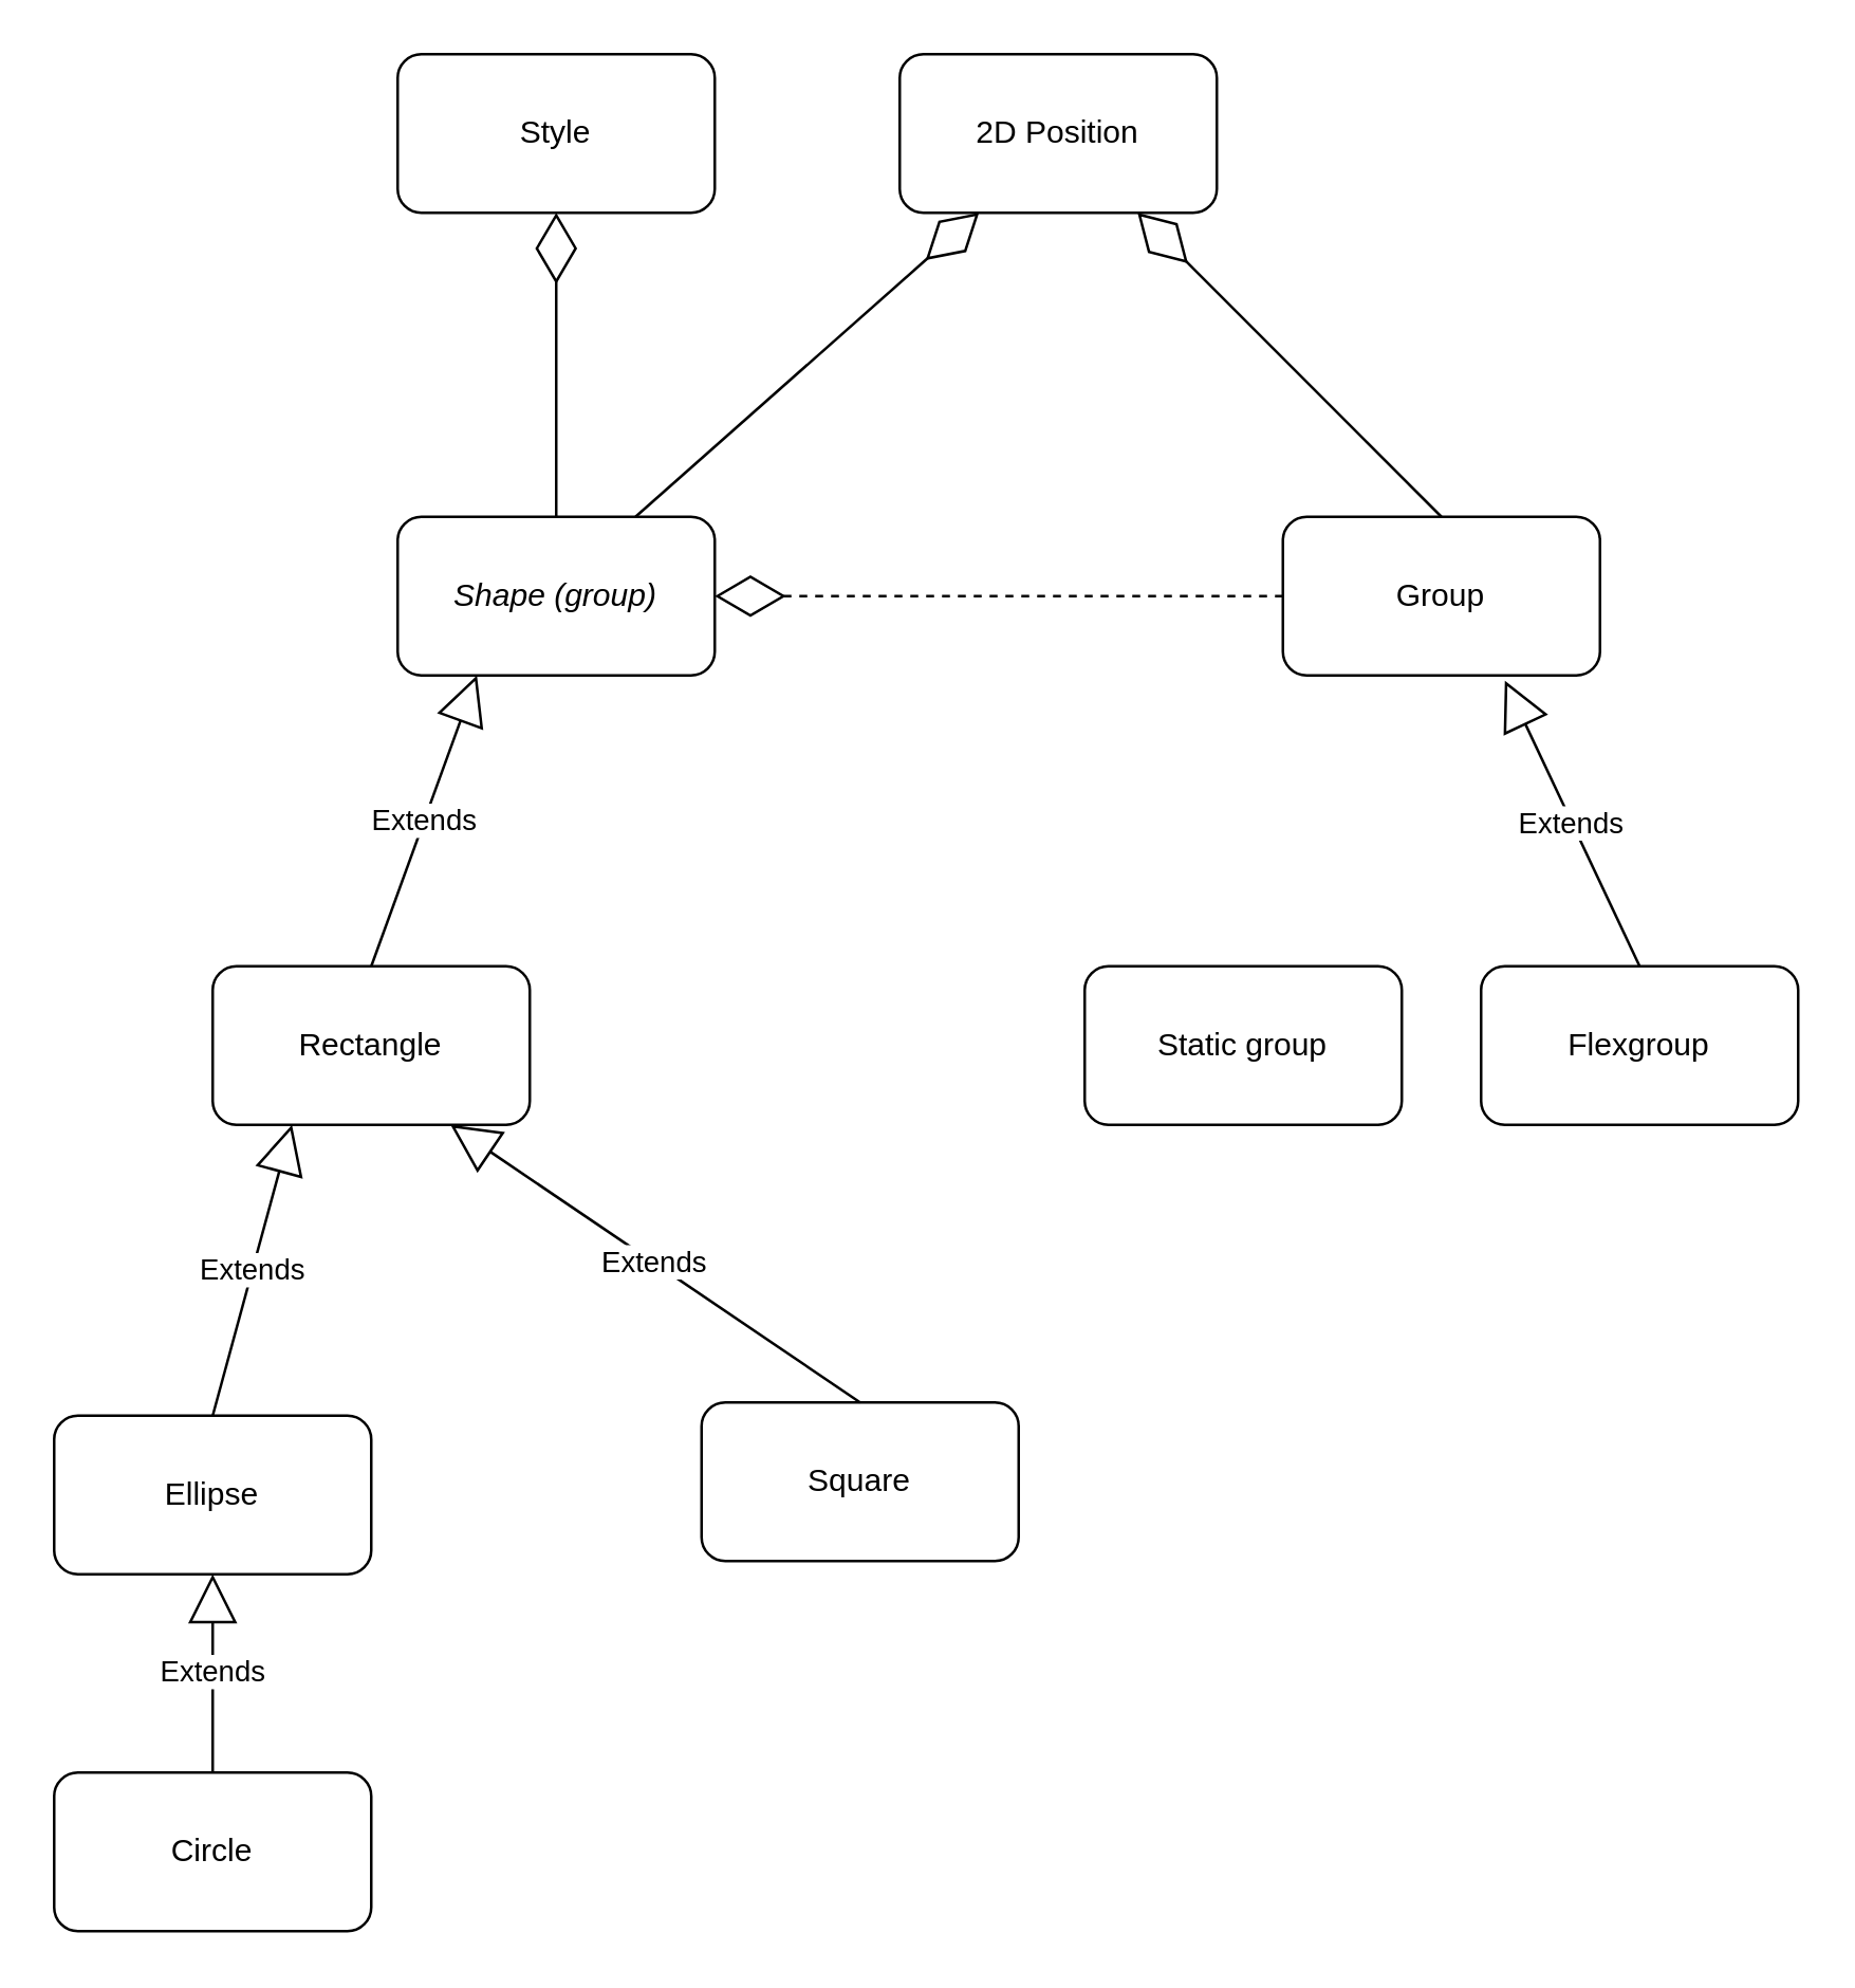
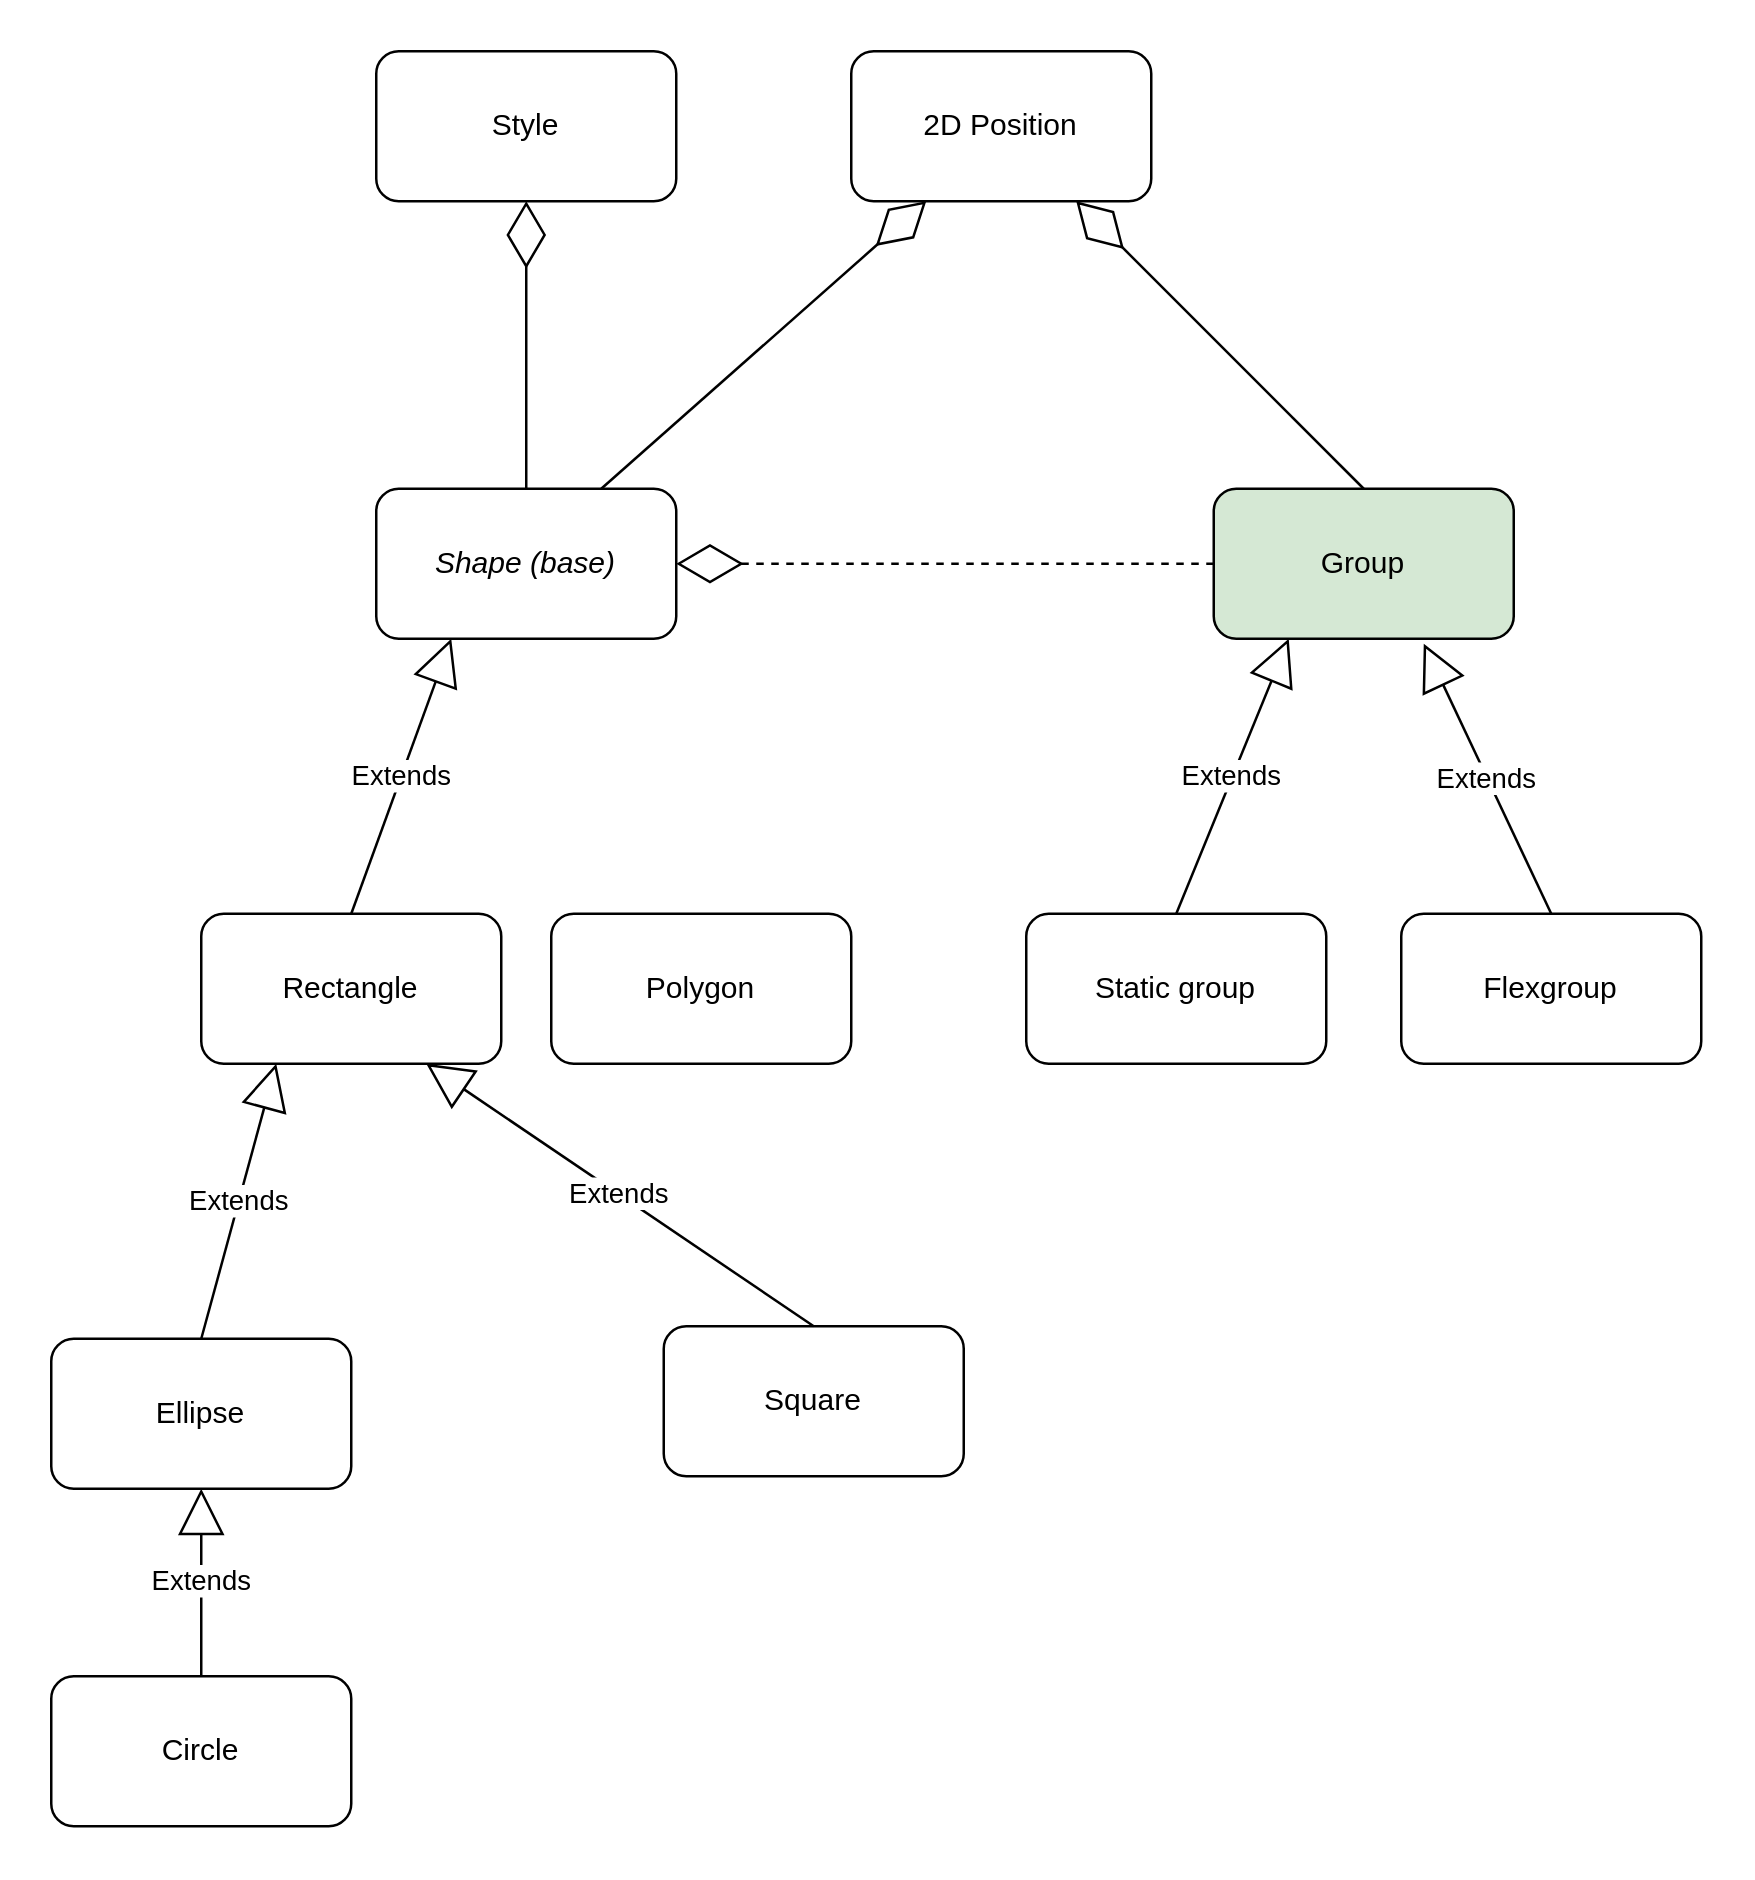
  <mxCell id="0" />
  <mxCell id="1" parent="0" />
- <mxCell id="2" value="Shape (group)" style="rounded=1;whiteSpace=wrap;html=1;fontStyle=2" vertex="1" parent="1"><mxGeometry x="150" y="195" width="120" height="60" as="geometry" /></mxCell>
+ <mxCell id="2" value="Shape (base)" style="rounded=1;whiteSpace=wrap;html=1;fontStyle=2" vertex="1" parent="1"><mxGeometry x="150" y="195" width="120" height="60" as="geometry" /></mxCell>
  <mxCell id="3" value="Rectangle" style="rounded=1;whiteSpace=wrap;html=1;" vertex="1" parent="1"><mxGeometry x="80" y="365" width="120" height="60" as="geometry" /></mxCell>
+ <mxCell id="4" value="Polygon" style="rounded=1;whiteSpace=wrap;html=1;" vertex="1" parent="1"><mxGeometry x="220" y="365" width="120" height="60" as="geometry" /></mxCell>
  <mxCell id="5" value="Square" style="rounded=1;whiteSpace=wrap;html=1;" vertex="1" parent="1"><mxGeometry x="265" y="530" width="120" height="60" as="geometry" /></mxCell>
  <mxCell id="6" value="Ellipse" style="rounded=1;whiteSpace=wrap;html=1;" vertex="1" parent="1"><mxGeometry x="20" y="535" width="120" height="60" as="geometry" /></mxCell>
  <mxCell id="7" value="Circle" style="rounded=1;whiteSpace=wrap;html=1;" vertex="1" parent="1"><mxGeometry x="20" y="670" width="120" height="60" as="geometry" /></mxCell>
- <mxCell id="8" value="Group" style="rounded=1;whiteSpace=wrap;html=1;" vertex="1" parent="1"><mxGeometry x="485" y="195" width="120" height="60" as="geometry" /></mxCell>
+ <mxCell id="8" value="Group" style="rounded=1;whiteSpace=wrap;html=1;fillColor=#d5e8d4;" vertex="1" parent="1"><mxGeometry x="485" y="195" width="120" height="60" as="geometry" /></mxCell>
  <mxCell id="9" value="Flexgroup" style="rounded=1;whiteSpace=wrap;html=1;" vertex="1" parent="1"><mxGeometry x="560" y="365" width="120" height="60" as="geometry" /></mxCell>
  <mxCell id="10" value="Static group" style="rounded=1;whiteSpace=wrap;html=1;" vertex="1" parent="1"><mxGeometry x="410" y="365" width="120" height="60" as="geometry" /></mxCell>
  <mxCell id="11" value="Extends" style="endArrow=block;endSize=16;endFill=0;html=1;exitX=0.5;exitY=0;exitDx=0;exitDy=0;entryX=0.25;entryY=1;entryDx=0;entryDy=0;" edge="1" parent="1" source="3" target="2"><mxGeometry width="160" relative="1" as="geometry"><mxPoint x="170" y="289.5" as="sourcePoint" /><mxPoint x="330" y="289.5" as="targetPoint" /></mxGeometry></mxCell>
  <mxCell id="12" value="Extends" style="endArrow=block;endSize=16;endFill=0;html=1;exitX=0.5;exitY=0;exitDx=0;exitDy=0;entryX=0.25;entryY=1;entryDx=0;entryDy=0;" edge="1" parent="1" source="6" target="3"><mxGeometry width="160" relative="1" as="geometry"><mxPoint x="50" y="505" as="sourcePoint" /><mxPoint x="90" y="435" as="targetPoint" /></mxGeometry></mxCell>
  <mxCell id="13" value="Extends" style="endArrow=block;endSize=16;endFill=0;html=1;exitX=0.5;exitY=0;exitDx=0;exitDy=0;entryX=0.75;entryY=1;entryDx=0;entryDy=0;" edge="1" parent="1" source="5" target="3"><mxGeometry width="160" relative="1" as="geometry"><mxPoint x="160" y="385" as="sourcePoint" /><mxPoint x="200" y="315" as="targetPoint" /></mxGeometry></mxCell>
  <mxCell id="14" value="Extends" style="endArrow=block;endSize=16;endFill=0;html=1;exitX=0.5;exitY=0;exitDx=0;exitDy=0;entryX=0.5;entryY=1;entryDx=0;entryDy=0;" edge="1" parent="1" source="7" target="6"><mxGeometry width="160" relative="1" as="geometry"><mxPoint x="20" y="675" as="sourcePoint" /><mxPoint x="60" y="605" as="targetPoint" /></mxGeometry></mxCell>
+ <mxCell id="15" value="Extends" style="endArrow=block;endSize=16;endFill=0;html=1;exitX=0.5;exitY=0;exitDx=0;exitDy=0;entryX=0.25;entryY=1;entryDx=0;entryDy=0;" edge="1" parent="1" source="10" target="8"><mxGeometry width="160" relative="1" as="geometry"><mxPoint x="215" y="375" as="sourcePoint" /><mxPoint x="255" y="305" as="targetPoint" /></mxGeometry></mxCell>
  <mxCell id="16" value="Extends" style="endArrow=block;endSize=16;endFill=0;html=1;exitX=0.5;exitY=0;exitDx=0;exitDy=0;entryX=0.7;entryY=1.033;entryDx=0;entryDy=0;entryPerimeter=0;" edge="1" parent="1" source="9" target="8"><mxGeometry width="160" relative="1" as="geometry"><mxPoint x="225" y="385" as="sourcePoint" /><mxPoint x="265" y="315" as="targetPoint" /></mxGeometry></mxCell>
  <mxCell id="17" value="Style" style="rounded=1;whiteSpace=wrap;html=1;" vertex="1" parent="1"><mxGeometry x="150" y="20" width="120" height="60" as="geometry" /></mxCell>
  <mxCell id="18" value="" style="endArrow=diamondThin;endFill=0;endSize=24;html=1;exitX=0.5;exitY=0;exitDx=0;exitDy=0;entryX=0.5;entryY=1;entryDx=0;entryDy=0;" edge="1" parent="1" source="2" target="17"><mxGeometry width="160" relative="1" as="geometry"><mxPoint x="20" y="770" as="sourcePoint" /><mxPoint x="180" y="770" as="targetPoint" /></mxGeometry></mxCell>
  <mxCell id="19" value="" style="endArrow=diamondThin;endFill=0;endSize=24;html=1;exitX=0;exitY=0.5;exitDx=0;exitDy=0;entryX=1;entryY=0.5;entryDx=0;entryDy=0;dashed=1;" edge="1" parent="1" source="8" target="2"><mxGeometry width="160" relative="1" as="geometry"><mxPoint x="20" y="770" as="sourcePoint" /><mxPoint x="180" y="770" as="targetPoint" /></mxGeometry></mxCell>
  <mxCell id="20" value="2D Position" style="rounded=1;whiteSpace=wrap;html=1;" vertex="1" parent="1"><mxGeometry x="340" y="20" width="120" height="60" as="geometry" /></mxCell>
  <mxCell id="21" value="" style="endArrow=diamondThin;endFill=0;endSize=24;html=1;exitX=0.75;exitY=0;exitDx=0;exitDy=0;entryX=0.25;entryY=1;entryDx=0;entryDy=0;" edge="1" parent="1" source="2" target="20"><mxGeometry width="160" relative="1" as="geometry"><mxPoint x="20" y="770" as="sourcePoint" /><mxPoint x="180" y="770" as="targetPoint" /></mxGeometry></mxCell>
  <mxCell id="22" value="" style="endArrow=diamondThin;endFill=0;endSize=24;html=1;exitX=0.5;exitY=0;exitDx=0;exitDy=0;entryX=0.75;entryY=1;entryDx=0;entryDy=0;" edge="1" parent="1" source="8" target="20"><mxGeometry width="160" relative="1" as="geometry"><mxPoint x="20" y="770" as="sourcePoint" /><mxPoint x="180" y="770" as="targetPoint" /></mxGeometry></mxCell>
